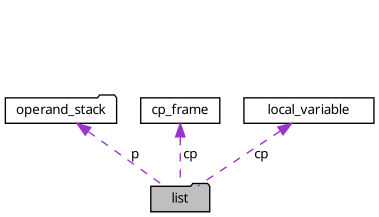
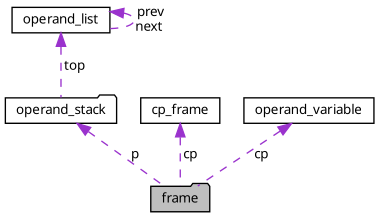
  digraph {
    fontname="Noto Sans"
    node [color=black fillcolor=white fontname="Noto Sans" fontsize=10 shape=box style=filled]
    edge [color=darkorchid3 dir=back fontname="Noto Sans" fontsize=10 labelfontname=Helvetica labelfontsize=10 style=dashed]
-   n1 [fillcolor=grey75 fontcolor=black height=0.2 label=list shape=folder width=0.4]
+   n1 [fillcolor=grey75 fontcolor=black height=0.2 label=frame shape=folder width=0.4]
    n2 [height=0.2 label=operand_stack shape=folder width=0.4]
+   n3 [height=0.2 label=operand_list width=0.4]
    n4 [height=0.2 label=cp_frame width=0.4]
-   n5 [height=0.2 label=local_variable width=0.4]
+   n5 [height=0.2 label=operand_variable width=0.4]
    n2 -> n1 [label=" p"]
+   n3 -> n2 [label=" top"]
+   n3 -> n3 [label=" prev\nnext"]
    n4 -> n1 [label=" cp"]
    n5 -> n1 [label=" cp"]
  }
